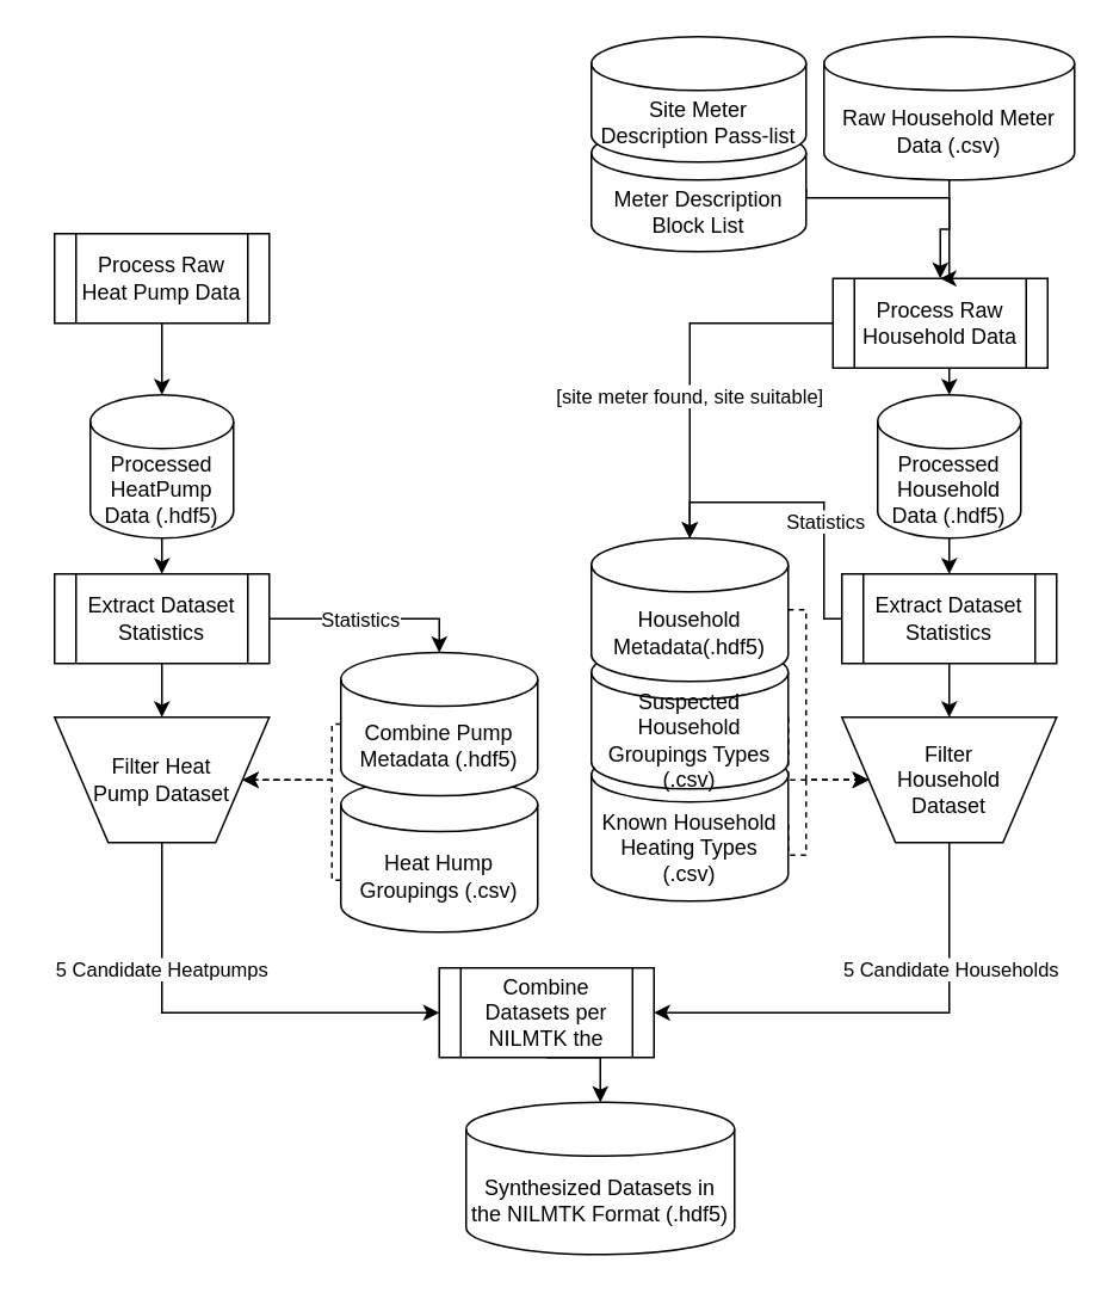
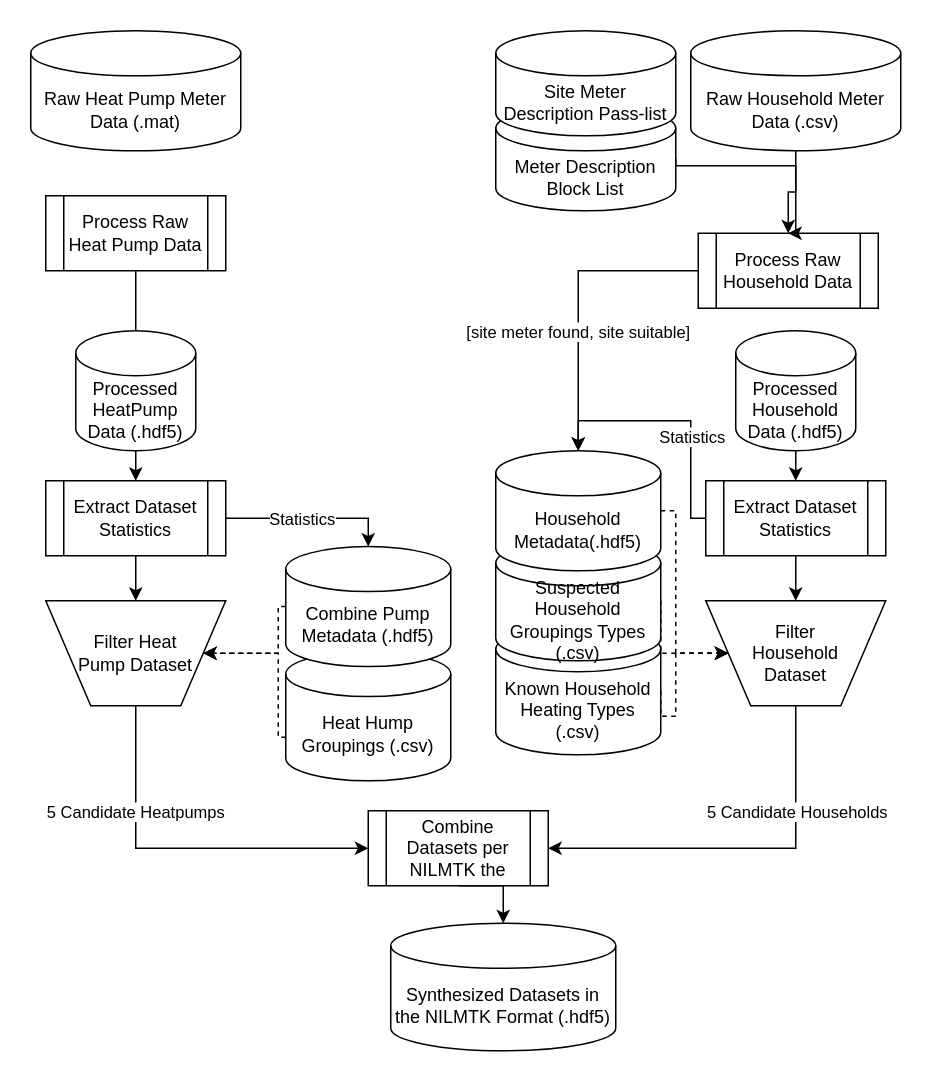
  <mxCell id="0" />
  <mxCell id="1" parent="0" />
  <mxCell id="2" value="Meter Description Block List" style="shape=cylinder3;whiteSpace=wrap;html=1;boundedLbl=1;backgroundOutline=1;size=15;" parent="1" vertex="1"><mxGeometry x="330" y="70" width="120" height="70" as="geometry" /></mxCell>
  <mxCell id="3" value="Heat Hump Groupings (.csv)" style="shape=cylinder3;whiteSpace=wrap;html=1;boundedLbl=1;backgroundOutline=1;size=15;" parent="1" vertex="1"><mxGeometry x="190" y="433.85" width="110" height="86.154" as="geometry" /></mxCell>
  <mxCell id="4" style="edgeStyle=orthogonalEdgeStyle;rounded=0;orthogonalLoop=1;jettySize=auto;html=1;exitX=0.5;exitY=1;exitDx=0;exitDy=0;exitPerimeter=0;entryX=0.5;entryY=0;entryDx=0;entryDy=0;" parent="1" source="5" target="11" edge="1"><mxGeometry relative="1" as="geometry" /></mxCell>
  <mxCell id="5" value="Raw Household Meter Data (.csv) " style="shape=cylinder3;whiteSpace=wrap;html=1;boundedLbl=1;backgroundOutline=1;size=15;" parent="1" vertex="1"><mxGeometry x="460" y="20" width="140" height="80" as="geometry" /></mxCell>
  <mxCell id="6" style="edgeStyle=orthogonalEdgeStyle;rounded=0;orthogonalLoop=1;jettySize=auto;html=1;exitX=0.5;exitY=1;exitDx=0;exitDy=0;exitPerimeter=0;entryX=0.5;entryY=0;entryDx=0;entryDy=0;" parent="1" source="7" target="32" edge="1"><mxGeometry relative="1" as="geometry" /></mxCell>
  <mxCell id="7" value="Processed Household Data (.hdf5) " style="shape=cylinder3;whiteSpace=wrap;html=1;boundedLbl=1;backgroundOutline=1;size=15;" parent="1" vertex="1"><mxGeometry x="490" y="220" width="80" height="80" as="geometry" /></mxCell>
  <mxCell id="8" style="edgeStyle=orthogonalEdgeStyle;rounded=0;orthogonalLoop=1;jettySize=auto;html=1;exitX=0;exitY=0.5;exitDx=0;exitDy=0;entryX=0.5;entryY=0;entryDx=0;entryDy=0;entryPerimeter=0;" parent="1" source="11" target="26" edge="1"><mxGeometry relative="1" as="geometry" /></mxCell>
  <mxCell id="9" value="[site meter found, site suitable]" style="edgeLabel;html=1;align=center;verticalAlign=middle;resizable=0;points=[];" parent="8" vertex="1" connectable="0"><mxGeometry x="0.199" y="-1" relative="1" as="geometry"><mxPoint as="offset" /></mxGeometry></mxCell>
- <mxCell id="10" style="edgeStyle=orthogonalEdgeStyle;rounded=0;orthogonalLoop=1;jettySize=auto;html=1;exitX=0.5;exitY=1;exitDx=0;exitDy=0;entryX=0.5;entryY=0;entryDx=0;entryDy=0;entryPerimeter=0;" parent="1" source="11" target="7" edge="1"><mxGeometry relative="1" as="geometry" /></mxCell>
  <mxCell id="11" value="Process Raw Household Data" style="shape=process;whiteSpace=wrap;html=1;backgroundOutline=1;" parent="1" vertex="1"><mxGeometry x="465" y="155" width="120" height="50" as="geometry" /></mxCell>
  <mxCell id="12" value="" style="group" parent="1" vertex="1" connectable="0"><mxGeometry x="330" y="370" width="110" height="180" as="geometry" /></mxCell>
  <mxCell id="13" value="Known Household Heating Types (.csv)" style="shape=cylinder3;whiteSpace=wrap;html=1;boundedLbl=1;backgroundOutline=1;size=15;" parent="12" vertex="1"><mxGeometry y="47.31" width="110" height="85.38" as="geometry" /></mxCell>
  <mxCell id="14" value="Suspected Household Groupings Types (.csv)" style="shape=cylinder3;whiteSpace=wrap;html=1;boundedLbl=1;backgroundOutline=1;size=15;" parent="12" vertex="1"><mxGeometry y="-10" width="110" height="80" as="geometry" /></mxCell>
  <mxCell id="15" style="edgeStyle=orthogonalEdgeStyle;rounded=0;orthogonalLoop=1;jettySize=auto;html=1;exitX=0.5;exitY=1;exitDx=0;exitDy=0;entryX=0.5;entryY=0;entryDx=0;entryDy=0;entryPerimeter=0;" parent="1" source="16" target="17" edge="1"><mxGeometry relative="1" as="geometry"><mxPoint x="305" y="625" as="targetPoint" /></mxGeometry></mxCell>
  <mxCell id="16" value="Combine Datasets per NILMTK the" style="shape=process;whiteSpace=wrap;html=1;backgroundOutline=1;" parent="1" vertex="1"><mxGeometry x="245" y="540" width="120" height="50" as="geometry" /></mxCell>
  <mxCell id="17" value="Synthesized Datasets in the NILMTK Format (.hdf5)" style="shape=cylinder3;whiteSpace=wrap;html=1;boundedLbl=1;backgroundOutline=1;size=15;" parent="1" vertex="1"><mxGeometry x="260" y="615" width="150" height="85" as="geometry" /></mxCell>
  <mxCell id="18" style="edgeStyle=orthogonalEdgeStyle;rounded=0;orthogonalLoop=1;jettySize=auto;html=1;entryX=1;entryY=0.5;entryDx=0;entryDy=0;exitX=0.5;exitY=0;exitDx=0;exitDy=0;" parent="1" source="23" target="16" edge="1"><mxGeometry relative="1" as="geometry"><mxPoint x="610" y="890" as="sourcePoint" /><Array as="points"><mxPoint x="530" y="565" /></Array></mxGeometry></mxCell>
  <mxCell id="19" value="5 Candidate Households" style="edgeLabel;html=1;align=center;verticalAlign=middle;resizable=0;points=[];" parent="18" vertex="1" connectable="0"><mxGeometry x="-0.06" y="-2" relative="1" as="geometry"><mxPoint x="27" y="-23" as="offset" /></mxGeometry></mxCell>
  <mxCell id="20" value="" style="group" parent="1" vertex="1" connectable="0"><mxGeometry x="470" y="400" width="120" height="70" as="geometry" /></mxCell>
  <mxCell id="21" value="" style="sketch=0;aspect=fixed;pointerEvents=1;shadow=0;dashed=0;html=1;strokeColor=none;labelPosition=center;verticalLabelPosition=bottom;verticalAlign=top;align=center;fillColor=#00188D;shape=mxgraph.mscae.enterprise.filter" parent="20" vertex="1"><mxGeometry x="85" y="10" width="19.44" height="17.5" as="geometry" /></mxCell>
  <mxCell id="22" value="" style="group" parent="20" vertex="1" connectable="0"><mxGeometry x="-7.105e-15" y="-7.105e-15" width="120" height="70" as="geometry" /></mxCell>
  <mxCell id="23" value="" style="shape=trapezoid;perimeter=trapezoidPerimeter;whiteSpace=wrap;html=1;fixedSize=1;size=30;rotation=-180;" parent="22" vertex="1"><mxGeometry x="7.105e-15" y="7.105e-15" width="120" height="70" as="geometry" /></mxCell>
  <mxCell id="24" value="Filter Household Dataset" style="text;html=1;strokeColor=none;fillColor=none;align=center;verticalAlign=middle;whiteSpace=wrap;rounded=0;" parent="22" vertex="1"><mxGeometry x="20" y="20" width="80" height="30" as="geometry" /></mxCell>
  <mxCell id="25" style="edgeStyle=orthogonalEdgeStyle;rounded=0;orthogonalLoop=1;jettySize=auto;html=1;exitX=1;exitY=0.5;exitDx=0;exitDy=0;exitPerimeter=0;entryX=1;entryY=0.5;entryDx=0;entryDy=0;dashed=1;" parent="1" source="26" target="23" edge="1"><mxGeometry relative="1" as="geometry"><Array as="points"><mxPoint x="450" y="340" /><mxPoint x="450" y="435" /></Array></mxGeometry></mxCell>
  <mxCell id="26" value="Household Metadata(.hdf5) " style="shape=cylinder3;whiteSpace=wrap;html=1;boundedLbl=1;backgroundOutline=1;size=15;" parent="1" vertex="1"><mxGeometry x="330" y="300" width="110" height="80" as="geometry" /></mxCell>
  <mxCell id="27" style="edgeStyle=orthogonalEdgeStyle;rounded=0;orthogonalLoop=1;jettySize=auto;html=1;exitX=1;exitY=0.5;exitDx=0;exitDy=0;exitPerimeter=0;entryX=1;entryY=0.5;entryDx=0;entryDy=0;dashed=1;" parent="1" source="13" target="23" edge="1"><mxGeometry relative="1" as="geometry"><mxPoint x="450" y="280" as="sourcePoint" /><mxPoint x="495" y="375" as="targetPoint" /><Array as="points"><mxPoint x="450" y="477" /><mxPoint x="450" y="435" /></Array></mxGeometry></mxCell>
  <mxCell id="28" style="edgeStyle=orthogonalEdgeStyle;rounded=0;orthogonalLoop=1;jettySize=auto;html=1;exitX=1;exitY=0.5;exitDx=0;exitDy=0;exitPerimeter=0;entryX=1;entryY=0.5;entryDx=0;entryDy=0;dashed=1;" parent="1" source="14" target="23" edge="1"><mxGeometry relative="1" as="geometry"><mxPoint x="450" y="417.31" as="sourcePoint" /><mxPoint x="495" y="375" as="targetPoint" /><Array as="points"><mxPoint x="440" y="435" /></Array></mxGeometry></mxCell>
  <mxCell id="29" style="edgeStyle=orthogonalEdgeStyle;rounded=0;orthogonalLoop=1;jettySize=auto;html=1;exitX=0.5;exitY=1;exitDx=0;exitDy=0;" parent="1" source="32" target="23" edge="1"><mxGeometry relative="1" as="geometry" /></mxCell>
  <mxCell id="30" style="edgeStyle=orthogonalEdgeStyle;rounded=0;orthogonalLoop=1;jettySize=auto;html=1;exitX=0;exitY=0.5;exitDx=0;exitDy=0;entryX=0.5;entryY=0;entryDx=0;entryDy=0;entryPerimeter=0;" parent="1" source="32" target="26" edge="1"><mxGeometry relative="1" as="geometry"><Array as="points"><mxPoint x="460" y="345" /><mxPoint x="460" y="280" /><mxPoint x="385" y="280" /></Array></mxGeometry></mxCell>
  <mxCell id="31" value="Statistics" style="edgeLabel;html=1;align=center;verticalAlign=middle;resizable=0;points=[];" parent="30" vertex="1" connectable="0"><mxGeometry x="0.016" y="2" relative="1" as="geometry"><mxPoint x="11" y="8" as="offset" /></mxGeometry></mxCell>
  <mxCell id="32" value="Extract Dataset Statistics" style="shape=process;whiteSpace=wrap;html=1;backgroundOutline=1;" parent="1" vertex="1"><mxGeometry x="470" y="320" width="120" height="50" as="geometry" /></mxCell>
+ <mxCell id="33" value="Raw Heat Pump Meter Data (.mat) " style="shape=cylinder3;whiteSpace=wrap;html=1;boundedLbl=1;backgroundOutline=1;size=15;" parent="1" vertex="1"><mxGeometry x="20" y="20" width="140" height="80" as="geometry" /></mxCell>
  <mxCell id="34" style="edgeStyle=orthogonalEdgeStyle;rounded=0;orthogonalLoop=1;jettySize=auto;html=1;exitX=0.5;exitY=1;exitDx=0;exitDy=0;exitPerimeter=0;entryX=0.5;entryY=0;entryDx=0;entryDy=0;" parent="1" source="35" target="49" edge="1"><mxGeometry relative="1" as="geometry" /></mxCell>
  <mxCell id="35" value="Processed HeatPump Data (.hdf5) " style="shape=cylinder3;whiteSpace=wrap;html=1;boundedLbl=1;backgroundOutline=1;size=15;" parent="1" vertex="1"><mxGeometry x="50" y="220" width="80" height="80" as="geometry" /></mxCell>
- <mxCell id="36" style="edgeStyle=orthogonalEdgeStyle;rounded=0;orthogonalLoop=1;jettySize=auto;html=1;exitX=0.5;exitY=1;exitDx=0;exitDy=0;entryX=0.5;entryY=0;entryDx=0;entryDy=0;entryPerimeter=0;" parent="1" source="37" target="35" edge="1"><mxGeometry relative="1" as="geometry" /></mxCell>
+ <mxCell id="36" style="edgeStyle=orthogonalEdgeStyle;rounded=0;orthogonalLoop=1;jettySize=auto;html=1;exitX=0.5;exitY=1;exitDx=0;exitDy=0;entryX=0.5;entryY=0;entryDx=0;entryDy=0;entryPerimeter=0;endArrow=none;" parent="1" source="37" target="35" edge="1"><mxGeometry relative="1" as="geometry" /></mxCell>
  <mxCell id="37" value="Process Raw Heat Pump Data" style="shape=process;whiteSpace=wrap;html=1;backgroundOutline=1;" parent="1" vertex="1"><mxGeometry x="30" y="130" width="120" height="50" as="geometry" /></mxCell>
  <mxCell id="38" value="" style="group" parent="1" vertex="1" connectable="0"><mxGeometry x="30" y="400" width="120" height="70" as="geometry" /></mxCell>
  <mxCell id="39" value="" style="sketch=0;aspect=fixed;pointerEvents=1;shadow=0;dashed=0;html=1;strokeColor=none;labelPosition=center;verticalLabelPosition=bottom;verticalAlign=top;align=center;fillColor=#00188D;shape=mxgraph.mscae.enterprise.filter" parent="38" vertex="1"><mxGeometry x="85" y="10" width="19.44" height="17.5" as="geometry" /></mxCell>
  <mxCell id="40" value="" style="group" parent="38" vertex="1" connectable="0"><mxGeometry x="-7.105e-15" y="-7.105e-15" width="120" height="70" as="geometry" /></mxCell>
  <mxCell id="41" value="" style="shape=trapezoid;perimeter=trapezoidPerimeter;whiteSpace=wrap;html=1;fixedSize=1;size=30;rotation=-180;" parent="40" vertex="1"><mxGeometry x="7.105e-15" y="7.105e-15" width="120" height="70" as="geometry" /></mxCell>
  <mxCell id="42" value="Filter Heat Pump Dataset" style="text;html=1;strokeColor=none;fillColor=none;align=center;verticalAlign=middle;whiteSpace=wrap;rounded=0;" parent="40" vertex="1"><mxGeometry x="20" y="20" width="80" height="30" as="geometry" /></mxCell>
  <mxCell id="43" style="edgeStyle=orthogonalEdgeStyle;rounded=0;orthogonalLoop=1;jettySize=auto;html=1;exitX=0;exitY=0.5;exitDx=0;exitDy=0;exitPerimeter=0;entryX=0;entryY=0.5;entryDx=0;entryDy=0;dashed=1;" parent="1" source="44" target="41" edge="1"><mxGeometry relative="1" as="geometry"><Array as="points"><mxPoint x="185" y="404" /><mxPoint x="185" y="435" /></Array></mxGeometry></mxCell>
  <mxCell id="44" value="Combine Pump Metadata (.hdf5) " style="shape=cylinder3;whiteSpace=wrap;html=1;boundedLbl=1;backgroundOutline=1;size=15;" parent="1" vertex="1"><mxGeometry x="190" y="363.85" width="110" height="80" as="geometry" /></mxCell>
  <mxCell id="45" style="edgeStyle=orthogonalEdgeStyle;rounded=0;orthogonalLoop=1;jettySize=auto;html=1;exitX=0;exitY=0;exitDx=0;exitDy=57.115;exitPerimeter=0;entryX=0;entryY=0.5;entryDx=0;entryDy=0;dashed=1;" parent="1" source="3" target="41" edge="1"><mxGeometry relative="1" as="geometry"><mxPoint x="10" y="417.31" as="sourcePoint" /><mxPoint x="55" y="375" as="targetPoint" /><Array as="points"><mxPoint x="185" y="491" /><mxPoint x="185" y="435" /></Array></mxGeometry></mxCell>
  <mxCell id="46" style="edgeStyle=orthogonalEdgeStyle;rounded=0;orthogonalLoop=1;jettySize=auto;html=1;exitX=0.5;exitY=1;exitDx=0;exitDy=0;" parent="1" source="49" target="41" edge="1"><mxGeometry relative="1" as="geometry" /></mxCell>
  <mxCell id="47" style="edgeStyle=orthogonalEdgeStyle;rounded=0;orthogonalLoop=1;jettySize=auto;html=1;exitX=1;exitY=0.5;exitDx=0;exitDy=0;entryX=0.5;entryY=0;entryDx=0;entryDy=0;entryPerimeter=0;" parent="1" source="49" target="44" edge="1"><mxGeometry relative="1" as="geometry"><Array as="points"><mxPoint x="245" y="345" /></Array></mxGeometry></mxCell>
  <mxCell id="48" value="Statistics" style="edgeLabel;html=1;align=center;verticalAlign=middle;resizable=0;points=[];" parent="47" vertex="1" connectable="0"><mxGeometry x="-0.406" y="-1" relative="1" as="geometry"><mxPoint x="16" y="-1" as="offset" /></mxGeometry></mxCell>
  <mxCell id="49" value="Extract Dataset Statistics" style="shape=process;whiteSpace=wrap;html=1;backgroundOutline=1;" parent="1" vertex="1"><mxGeometry x="30" y="320" width="120" height="50" as="geometry" /></mxCell>
  <mxCell id="50" style="edgeStyle=orthogonalEdgeStyle;rounded=0;orthogonalLoop=1;jettySize=auto;html=1;exitX=0.5;exitY=0;exitDx=0;exitDy=0;entryX=0;entryY=0.5;entryDx=0;entryDy=0;" parent="1" source="41" target="16" edge="1"><mxGeometry relative="1" as="geometry" /></mxCell>
  <mxCell id="51" value="5 Candidate Heatpumps" style="edgeLabel;html=1;align=center;verticalAlign=middle;resizable=0;points=[];" parent="50" vertex="1" connectable="0"><mxGeometry x="-0.222" y="1" relative="1" as="geometry"><mxPoint x="-3" y="-24" as="offset" /></mxGeometry></mxCell>
  <mxCell id="52" style="edgeStyle=orthogonalEdgeStyle;rounded=0;orthogonalLoop=1;jettySize=auto;html=1;exitX=1;exitY=0.5;exitDx=0;exitDy=0;exitPerimeter=0;entryX=0.5;entryY=0;entryDx=0;entryDy=0;" parent="1" source="2" target="11" edge="1"><mxGeometry relative="1" as="geometry"><Array as="points"><mxPoint x="450" y="110" /><mxPoint x="530" y="110" /></Array></mxGeometry></mxCell>
  <mxCell id="53" value="Site Meter Description Pass-list" style="shape=cylinder3;whiteSpace=wrap;html=1;boundedLbl=1;backgroundOutline=1;size=15;" parent="1" vertex="1"><mxGeometry x="330" y="20" width="120" height="70" as="geometry" /></mxCell>
